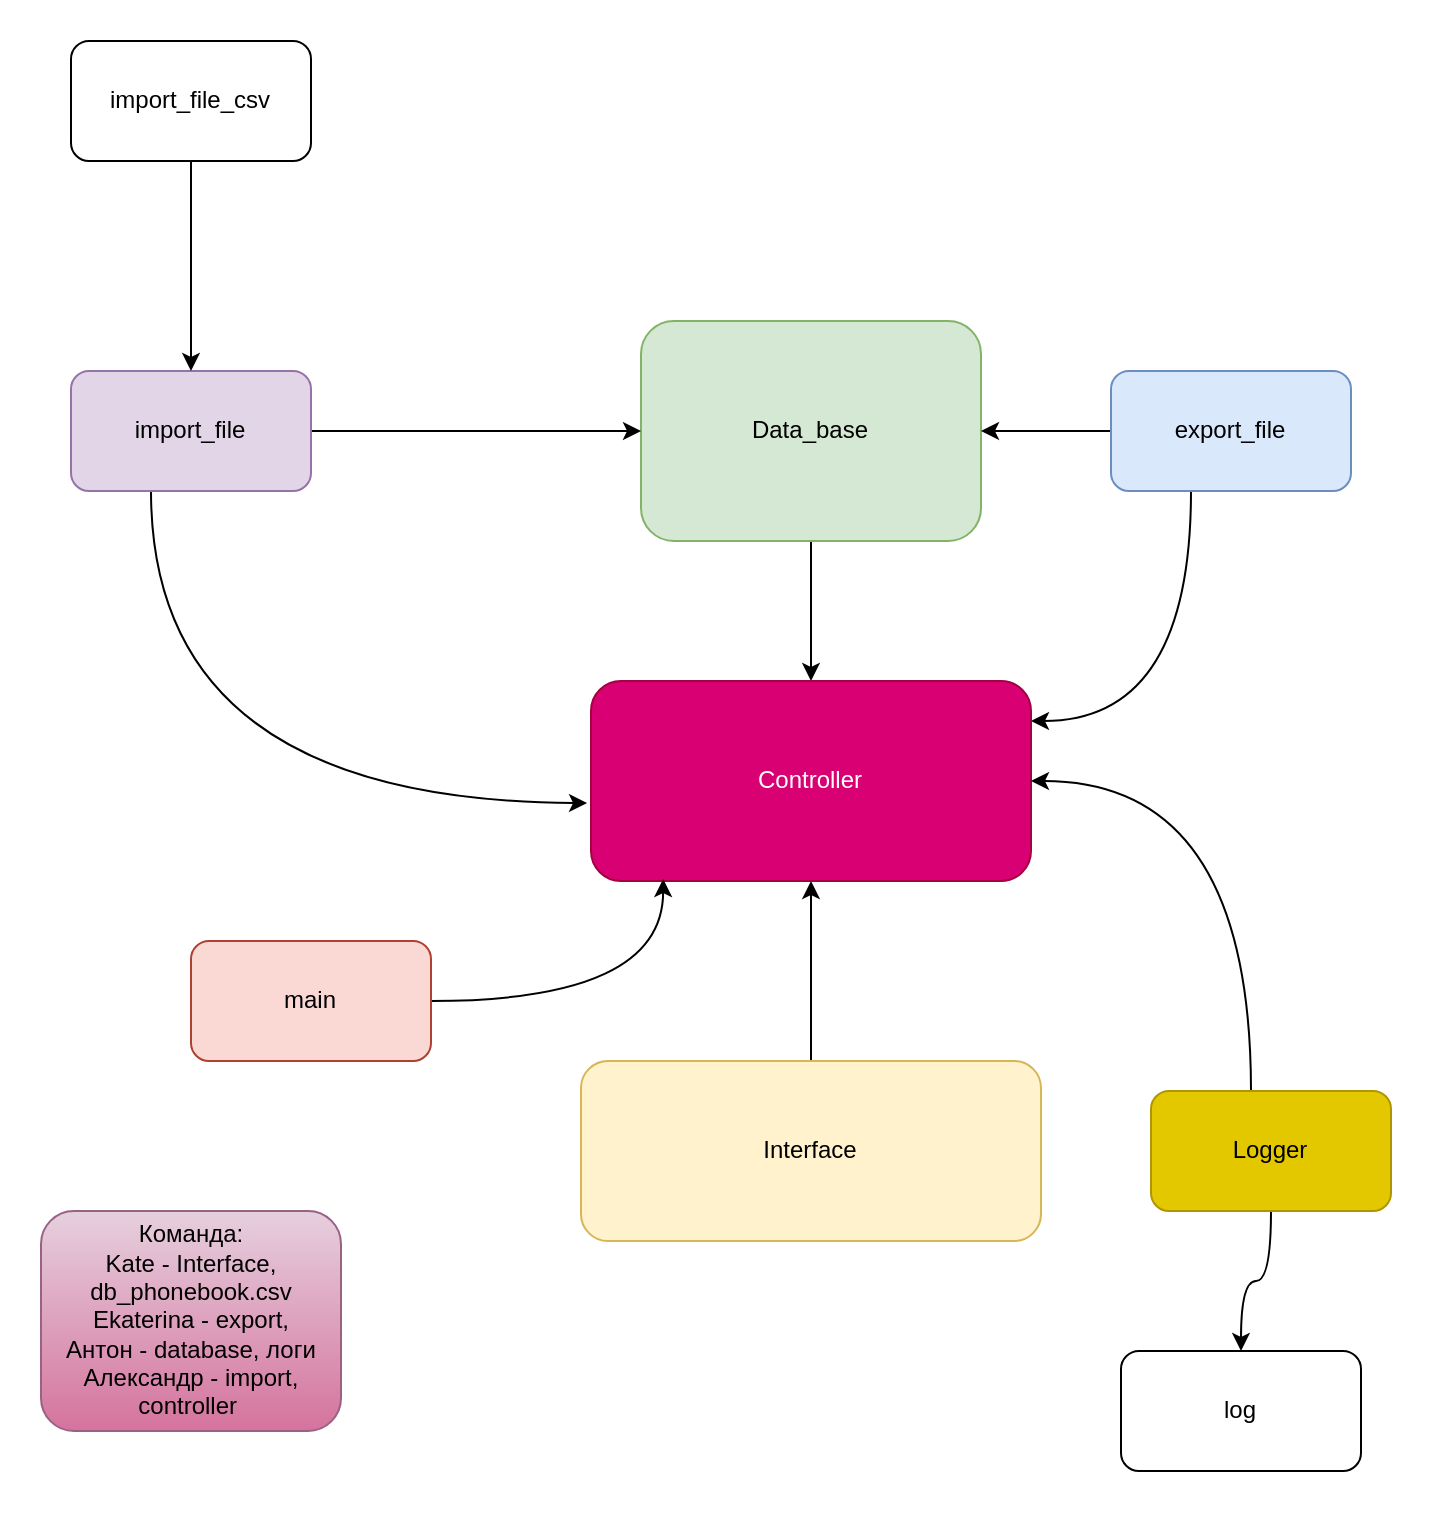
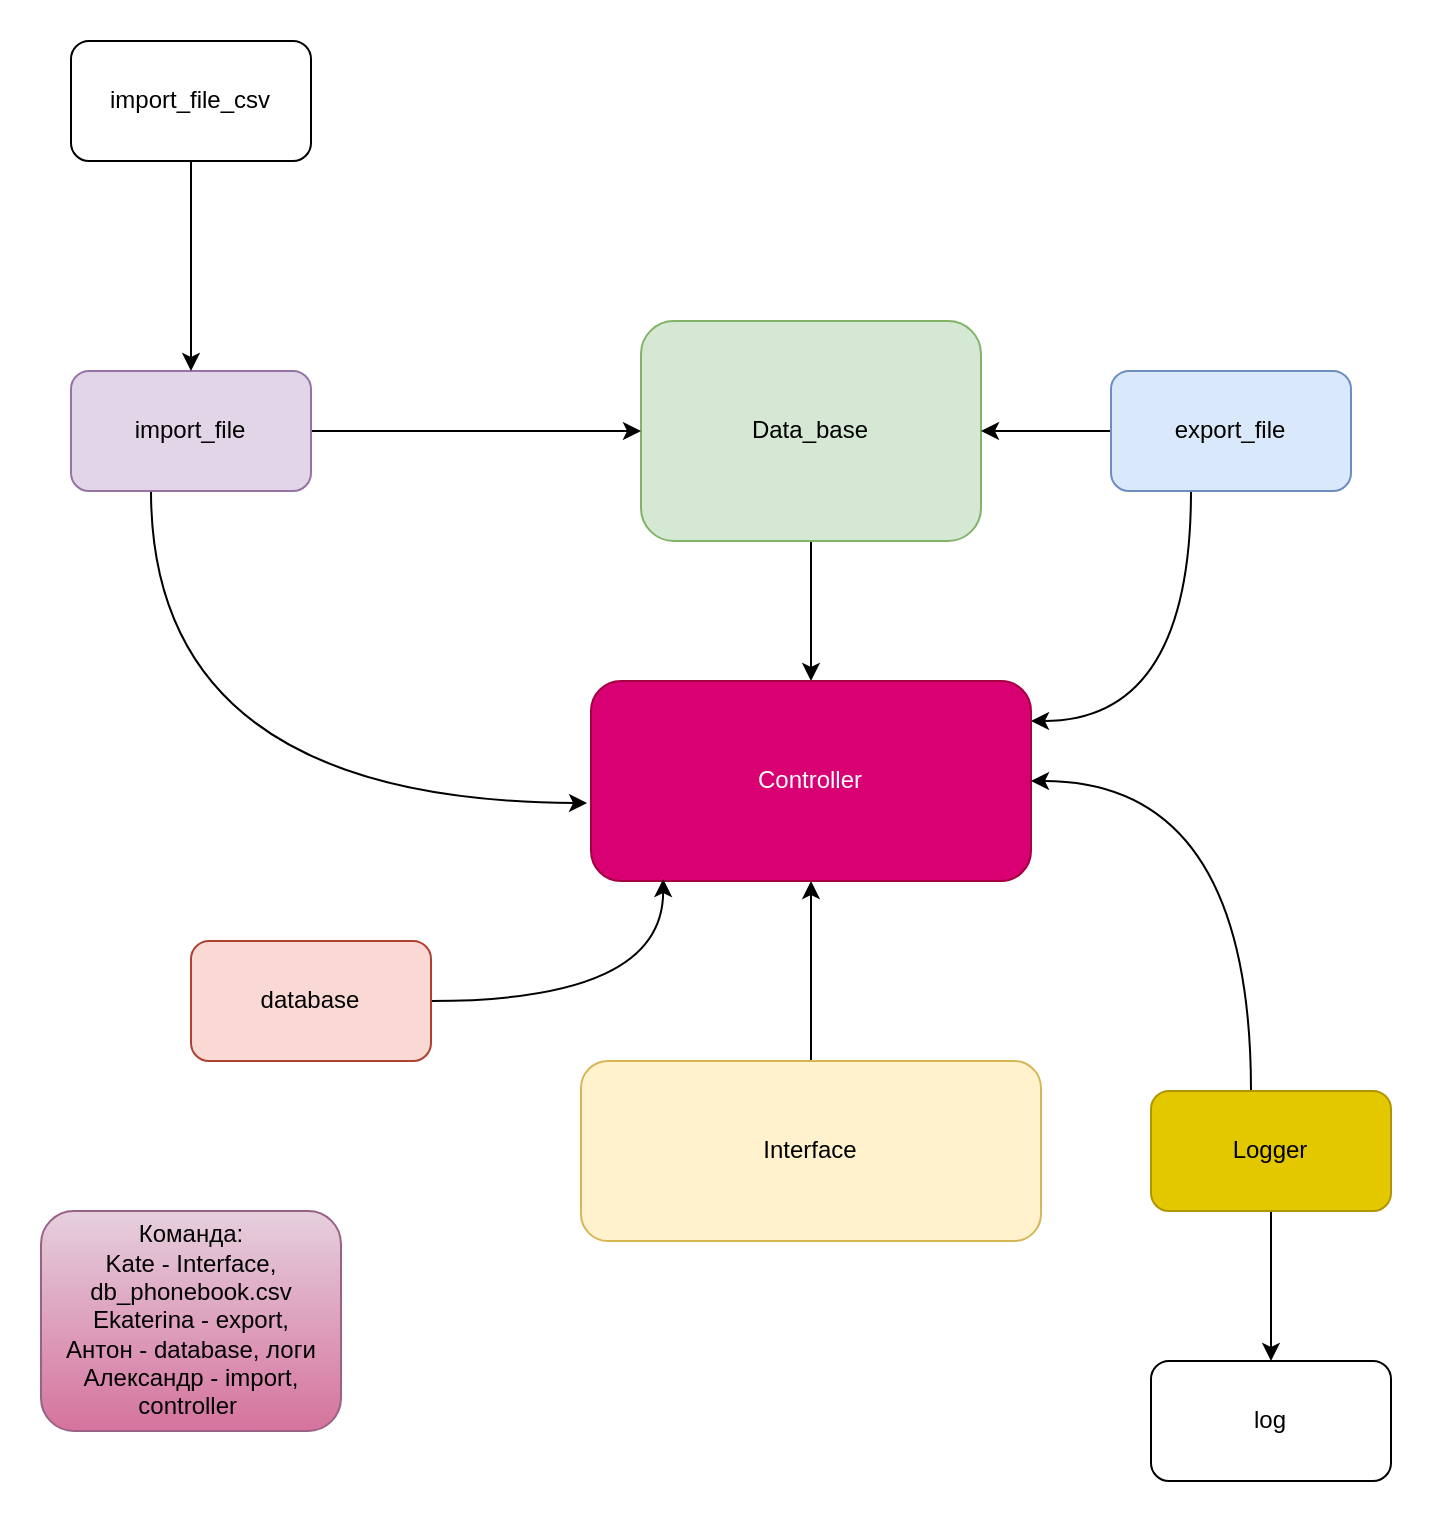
  <mxCell id="0" />
  <mxCell id="1" parent="0" />
  <mxCell id="2" style="edgeStyle=orthogonalEdgeStyle;rounded=1;orthogonalLoop=1;jettySize=auto;html=1;entryX=0.5;entryY=1;entryDx=0;entryDy=0;curved=1;" parent="1" source="3" target="14" edge="1"><mxGeometry relative="1" as="geometry" /></mxCell>
  <mxCell id="3" value="Interface" style="rounded=1;whiteSpace=wrap;html=1;fillColor=#fff2cc;strokeColor=#d6b656;" parent="1" vertex="1"><mxGeometry x="290" y="530" width="230" height="90" as="geometry" /></mxCell>
  <mxCell id="4" style="edgeStyle=orthogonalEdgeStyle;rounded=1;orthogonalLoop=1;jettySize=auto;html=1;curved=1;" parent="1" source="5" target="14" edge="1"><mxGeometry relative="1" as="geometry" /></mxCell>
  <mxCell id="5" value="Data_base" style="rounded=1;whiteSpace=wrap;html=1;fillColor=#d5e8d4;strokeColor=#82b366;" parent="1" vertex="1"><mxGeometry x="320" y="160" width="170" height="110" as="geometry" /></mxCell>
  <mxCell id="6" style="edgeStyle=orthogonalEdgeStyle;rounded=1;orthogonalLoop=1;jettySize=auto;html=1;entryX=0;entryY=0.5;entryDx=0;entryDy=0;curved=1;" parent="1" source="8" target="5" edge="1"><mxGeometry relative="1" as="geometry" /></mxCell>
  <mxCell id="7" style="edgeStyle=orthogonalEdgeStyle;rounded=1;orthogonalLoop=1;jettySize=auto;html=1;entryX=-0.009;entryY=0.61;entryDx=0;entryDy=0;entryPerimeter=0;curved=1;" parent="1" source="8" target="14" edge="1"><mxGeometry relative="1" as="geometry"><Array as="points"><mxPoint x="75" y="400" /></Array></mxGeometry></mxCell>
  <mxCell id="8" value="import_file" style="rounded=1;whiteSpace=wrap;html=1;fillColor=#e1d5e7;strokeColor=#9673a6;" parent="1" vertex="1"><mxGeometry x="35" y="185" width="120" height="60" as="geometry" /></mxCell>
  <mxCell id="9" style="edgeStyle=orthogonalEdgeStyle;rounded=1;orthogonalLoop=1;jettySize=auto;html=1;entryX=0.5;entryY=0;entryDx=0;entryDy=0;curved=1;" parent="1" source="10" target="8" edge="1"><mxGeometry relative="1" as="geometry" /></mxCell>
  <mxCell id="10" value="import_file_csv" style="rounded=1;whiteSpace=wrap;html=1;" parent="1" vertex="1"><mxGeometry x="35" y="20" width="120" height="60" as="geometry" /></mxCell>
  <mxCell id="11" style="edgeStyle=orthogonalEdgeStyle;rounded=1;orthogonalLoop=1;jettySize=auto;html=1;curved=1;" parent="1" source="13" target="14" edge="1"><mxGeometry relative="1" as="geometry"><mxPoint x="515" y="360" as="targetPoint" /><Array as="points"><mxPoint x="595" y="360" /></Array></mxGeometry></mxCell>
  <mxCell id="12" style="edgeStyle=orthogonalEdgeStyle;rounded=1;orthogonalLoop=1;jettySize=auto;html=1;curved=1;" edge="1" parent="1" source="13" target="5"><mxGeometry relative="1" as="geometry" /></mxCell>
  <mxCell id="13" value="export_file" style="rounded=1;whiteSpace=wrap;html=1;fillColor=#dae8fc;strokeColor=#6c8ebf;" parent="1" vertex="1"><mxGeometry x="555" y="185" width="120" height="60" as="geometry" /></mxCell>
  <mxCell id="14" value="Controller" style="rounded=1;whiteSpace=wrap;html=1;fillColor=#d80073;strokeColor=#A50040;fontColor=#ffffff;" parent="1" vertex="1"><mxGeometry x="295" y="340" width="220" height="100" as="geometry" /></mxCell>
  <mxCell id="15" style="edgeStyle=orthogonalEdgeStyle;rounded=1;orthogonalLoop=1;jettySize=auto;html=1;curved=1;" parent="1" source="17" edge="1"><mxGeometry relative="1" as="geometry"><mxPoint x="515" y="390" as="targetPoint" /><Array as="points"><mxPoint x="625" y="390" /></Array></mxGeometry></mxCell>
  <mxCell id="16" style="edgeStyle=orthogonalEdgeStyle;rounded=1;orthogonalLoop=1;jettySize=auto;html=1;curved=1;" parent="1" source="17" target="18" edge="1"><mxGeometry relative="1" as="geometry" /></mxCell>
  <mxCell id="17" value="Logger" style="rounded=1;whiteSpace=wrap;html=1;fillColor=#e3c800;fontColor=#000000;strokeColor=#B09500;" parent="1" vertex="1"><mxGeometry x="575" y="545" width="120" height="60" as="geometry" /></mxCell>
- <mxCell id="18" value="log" style="rounded=1;whiteSpace=wrap;html=1;" parent="1" vertex="1"><mxGeometry x="560" y="675" width="120" height="60" as="geometry" /></mxCell>
+ <mxCell id="18" value="log" style="rounded=1;whiteSpace=wrap;html=1;" parent="1" vertex="1"><mxGeometry x="575" y="680" width="120" height="60" as="geometry" /></mxCell>
  <mxCell id="19" style="edgeStyle=orthogonalEdgeStyle;rounded=1;orthogonalLoop=1;jettySize=auto;html=1;entryX=0.164;entryY=0.99;entryDx=0;entryDy=0;entryPerimeter=0;curved=1;" parent="1" source="20" target="14" edge="1"><mxGeometry relative="1" as="geometry" /></mxCell>
- <mxCell id="20" value="main" style="rounded=1;whiteSpace=wrap;html=1;fillColor=#fad9d5;strokeColor=#ae4132;" parent="1" vertex="1"><mxGeometry x="95" y="470" width="120" height="60" as="geometry" /></mxCell>
+ <mxCell id="20" value="database" style="rounded=1;whiteSpace=wrap;html=1;fillColor=#fad9d5;strokeColor=#ae4132;" parent="1" vertex="1"><mxGeometry x="95" y="470" width="120" height="60" as="geometry" /></mxCell>
  <mxCell id="21" value="Команда:&lt;br&gt;Kate - Interface,&lt;br&gt;db_phonebook.csv&lt;br&gt;Ekaterina - export,&lt;br&gt;Антон - database, логи&lt;br&gt;Александр - import, &lt;br&gt;controller&amp;nbsp;" style="text;html=1;align=center;verticalAlign=middle;resizable=0;points=[];autosize=1;strokeColor=#996185;fillColor=#e6d0de;gradientColor=#d5739d;rounded=1;rotation=0;" parent="1" vertex="1"><mxGeometry x="20" y="605" width="150" height="110" as="geometry" /></mxCell>
